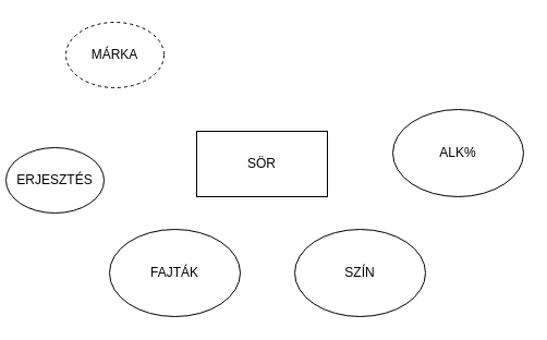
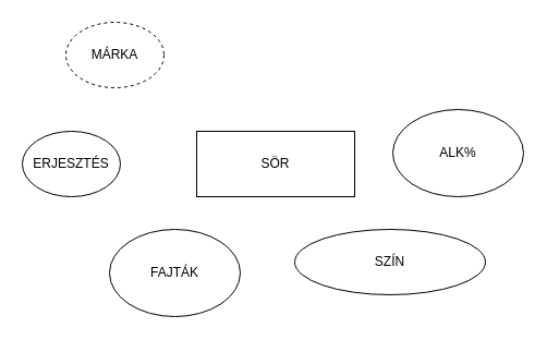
  <mxCell id="0" />
  <mxCell id="1" parent="0" />
- <mxCell id="2" value="SÖR" style="rounded=0;whiteSpace=wrap;html=1;" vertex="1" parent="1"><mxGeometry x="180" y="120" width="120" height="60" as="geometry" /></mxCell>
+ <mxCell id="2" value="SÖR" style="rounded=0;whiteSpace=wrap;html=1;" vertex="1" parent="1"><mxGeometry x="180" y="120" width="145" height="60" as="geometry" /></mxCell>
  <mxCell id="3" value="MÁRKA" style="ellipse;whiteSpace=wrap;html=1;dashed=1;" vertex="1" parent="1"><mxGeometry x="60" y="20" width="90" height="60" as="geometry" /></mxCell>
- <mxCell id="4" value="ERJESZTÉS" style="ellipse;whiteSpace=wrap;html=1;" vertex="1" parent="1"><mxGeometry x="5" y="135" width="90" height="60" as="geometry" /></mxCell>
+ <mxCell id="4" value="ERJESZTÉS" style="ellipse;whiteSpace=wrap;html=1;" vertex="1" parent="1"><mxGeometry x="20" y="120" width="90" height="60" as="geometry" /></mxCell>
  <mxCell id="5" value="FAJTÁK" style="ellipse;whiteSpace=wrap;html=1;" vertex="1" parent="1"><mxGeometry x="100" y="210" width="120" height="80" as="geometry" /></mxCell>
- <mxCell id="6" value="SZÍN" style="ellipse;whiteSpace=wrap;html=1;" vertex="1" parent="1"><mxGeometry x="270" y="210" width="120" height="80" as="geometry" /></mxCell>
+ <mxCell id="6" value="SZÍN" style="ellipse;whiteSpace=wrap;html=1;" vertex="1" parent="1"><mxGeometry x="270" y="210" width="175" height="60" as="geometry" /></mxCell>
  <mxCell id="7" value="ALK%" style="ellipse;whiteSpace=wrap;html=1;" vertex="1" parent="1"><mxGeometry x="360" y="100" width="120" height="80" as="geometry" /></mxCell>
